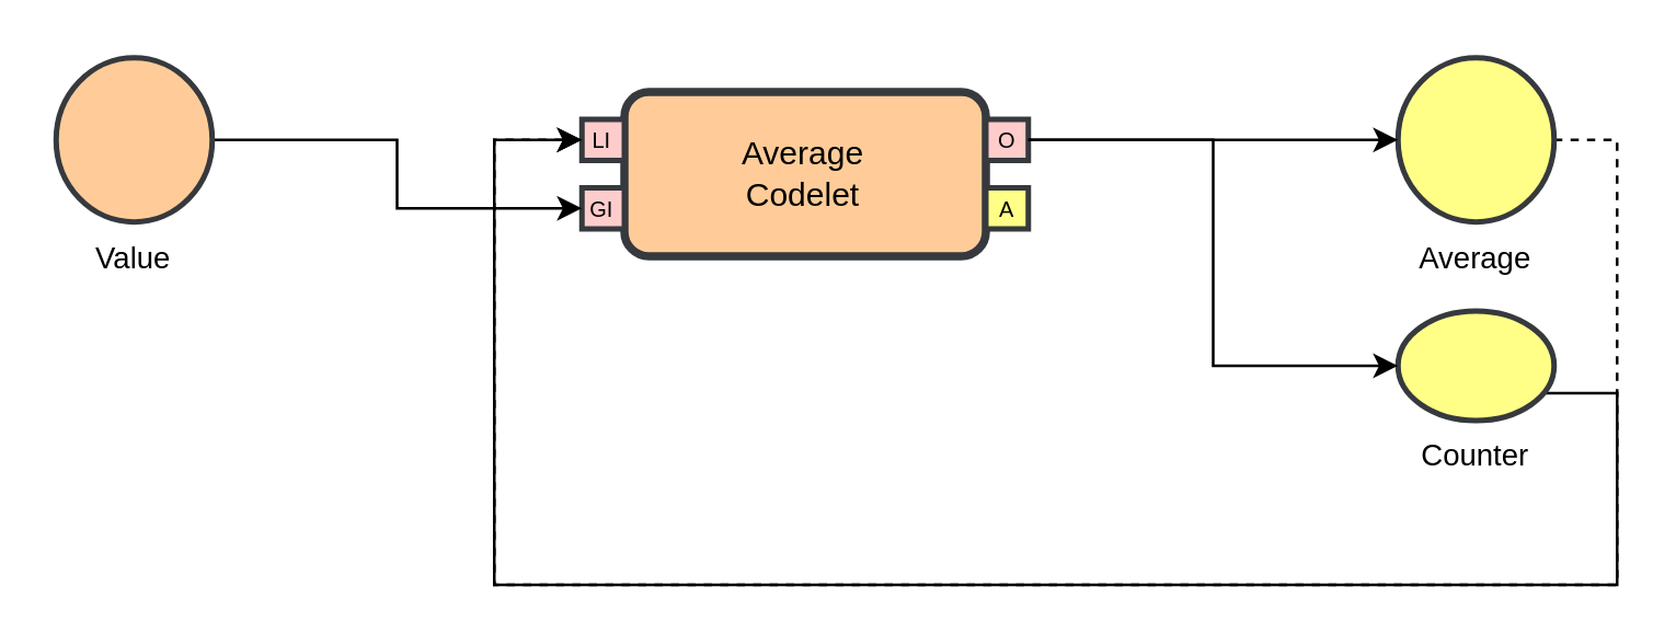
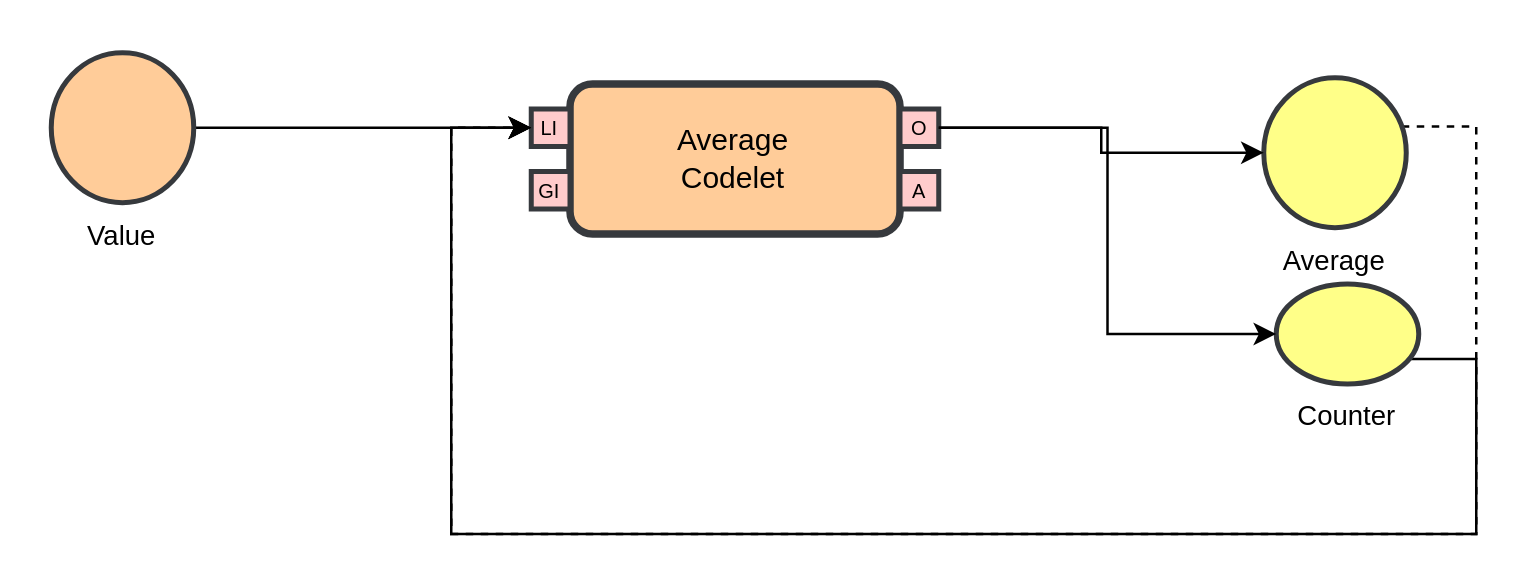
  <mxCell id="0" />
  <mxCell id="1" parent="0" />
  <mxCell id="2" value="" style="group" vertex="1" connectable="0" parent="1"><mxGeometry x="212" y="33" width="163" height="60" as="geometry" /></mxCell>
  <mxCell id="3" value="Average&lt;div&gt;Codelet&lt;/div&gt;" style="rounded=1;whiteSpace=wrap;html=1;strokeWidth=3;fillColor=#ffcc99;strokeColor=#36393d;" vertex="1" parent="2"><mxGeometry x="15.496" width="132.007" height="60" as="geometry" /></mxCell>
  <mxCell id="4" value="&lt;font style=&quot;font-size: 8px;&quot;&gt;O&lt;/font&gt;" style="whiteSpace=wrap;html=1;strokeWidth=2;fillColor=#ffcccc;strokeColor=#36393d;fontSize=8;" vertex="1" parent="2"><mxGeometry x="147.504" y="10.0" width="15.496" height="15" as="geometry" /></mxCell>
- <mxCell id="5" value="&lt;font style=&quot;font-size: 8px;&quot;&gt;A&lt;/font&gt;" style="whiteSpace=wrap;html=1;strokeWidth=2;fillColor=#ffff88;strokeColor=#36393d;fontSize=8;" vertex="1" parent="2"><mxGeometry x="147.504" y="35.0" width="15.496" height="15" as="geometry" /></mxCell>
+ <mxCell id="5" value="&lt;font style=&quot;font-size: 8px;&quot;&gt;A&lt;/font&gt;" style="whiteSpace=wrap;html=1;strokeWidth=2;fillColor=#ffcccc;strokeColor=#36393d;fontSize=8;" vertex="1" parent="2"><mxGeometry x="147.504" y="35.0" width="15.496" height="15" as="geometry" /></mxCell>
  <mxCell id="6" value="&lt;font style=&quot;font-size: 8px; line-height: 120%;&quot;&gt;LI&lt;/font&gt;" style="whiteSpace=wrap;html=1;strokeWidth=2;fillColor=#ffcccc;strokeColor=#36393d;verticalAlign=middle;spacing=0;fontSize=8;" vertex="1" parent="2"><mxGeometry y="10.0" width="15.496" height="15" as="geometry" /></mxCell>
  <mxCell id="7" value="&lt;font style=&quot;font-size: 8px;&quot;&gt;GI&lt;/font&gt;" style="whiteSpace=wrap;html=1;strokeWidth=2;fillColor=#ffcccc;strokeColor=#36393d;fontSize=8;" vertex="1" parent="2"><mxGeometry y="35.0" width="15.496" height="15" as="geometry" /></mxCell>
- <mxCell id="8" style="edgeStyle=orthogonalEdgeStyle;rounded=0;orthogonalLoop=1;jettySize=auto;html=1;" edge="1" parent="1" source="9" target="7"><mxGeometry relative="1" as="geometry" /></mxCell>
+ <mxCell id="8" style="edgeStyle=orthogonalEdgeStyle;rounded=0;orthogonalLoop=1;jettySize=auto;html=1;entryX=0;entryY=0.5;entryDx=0;entryDy=0;" edge="1" parent="1" source="9" target="6"><mxGeometry relative="1" as="geometry" /></mxCell>
  <mxCell id="9" value="&lt;font style=&quot;font-size: 11px&quot;&gt;Value&lt;/font&gt;" style="ellipse;whiteSpace=wrap;html=1;strokeColor=#36393d;strokeWidth=2;fillColor=#ffcc99;fontSize=8;align=center;verticalAlign=top;labelPosition=center;verticalLabelPosition=bottom;" vertex="1" parent="1"><mxGeometry x="20" y="20.5" width="57" height="60" as="geometry" /></mxCell>
  <mxCell id="10" style="edgeStyle=orthogonalEdgeStyle;rounded=0;orthogonalLoop=1;jettySize=auto;html=1;entryX=0;entryY=0.5;entryDx=0;entryDy=0;dashed=1;" edge="1" parent="1" source="11" target="6"><mxGeometry relative="1" as="geometry"><Array as="points"><mxPoint x="590" y="50" /><mxPoint x="590" y="213" /><mxPoint x="180" y="213" /><mxPoint x="180" y="50" /></Array></mxGeometry></mxCell>
- <mxCell id="11" value="&lt;font style=&quot;font-size: 11px&quot;&gt;Average&lt;br&gt;&lt;/font&gt;" style="ellipse;whiteSpace=wrap;html=1;strokeColor=#36393d;strokeWidth=2;fillColor=#ffff88;fontSize=8;align=center;verticalAlign=top;labelPosition=center;verticalLabelPosition=bottom;" vertex="1" parent="1"><mxGeometry x="510" y="20.5" width="57" height="60" as="geometry" /></mxCell>
+ <mxCell id="11" value="&lt;font style=&quot;font-size: 11px&quot;&gt;Average&lt;br&gt;&lt;/font&gt;" style="ellipse;whiteSpace=wrap;html=1;strokeColor=#36393d;strokeWidth=2;fillColor=#ffff88;fontSize=8;align=center;verticalAlign=top;labelPosition=center;verticalLabelPosition=bottom;" vertex="1" parent="1"><mxGeometry x="505" y="30.5" width="57" height="60" as="geometry" /></mxCell>
  <mxCell id="12" style="edgeStyle=orthogonalEdgeStyle;rounded=0;orthogonalLoop=1;jettySize=auto;html=1;entryX=0;entryY=0.5;entryDx=0;entryDy=0;" edge="1" parent="1" source="13" target="6"><mxGeometry relative="1" as="geometry"><Array as="points"><mxPoint x="590" y="143" /><mxPoint x="590" y="213" /><mxPoint x="180" y="213" /><mxPoint x="180" y="50" /></Array></mxGeometry></mxCell>
  <mxCell id="13" value="&lt;font style=&quot;font-size: 11px&quot;&gt;Counter&lt;br&gt;&lt;/font&gt;" style="ellipse;whiteSpace=wrap;html=1;strokeColor=#36393d;strokeWidth=2;fillColor=#ffff88;fontSize=8;align=center;verticalAlign=top;labelPosition=center;verticalLabelPosition=bottom;" vertex="1" parent="1"><mxGeometry x="510" y="113" width="57" height="40" as="geometry" /></mxCell>
  <mxCell id="14" style="edgeStyle=orthogonalEdgeStyle;rounded=0;orthogonalLoop=1;jettySize=auto;html=1;entryX=0;entryY=0.5;entryDx=0;entryDy=0;" edge="1" parent="1" source="4" target="11"><mxGeometry relative="1" as="geometry" /></mxCell>
  <mxCell id="15" style="edgeStyle=orthogonalEdgeStyle;rounded=0;orthogonalLoop=1;jettySize=auto;html=1;entryX=0;entryY=0.5;entryDx=0;entryDy=0;" edge="1" parent="1" source="4" target="13"><mxGeometry relative="1" as="geometry" /></mxCell>
